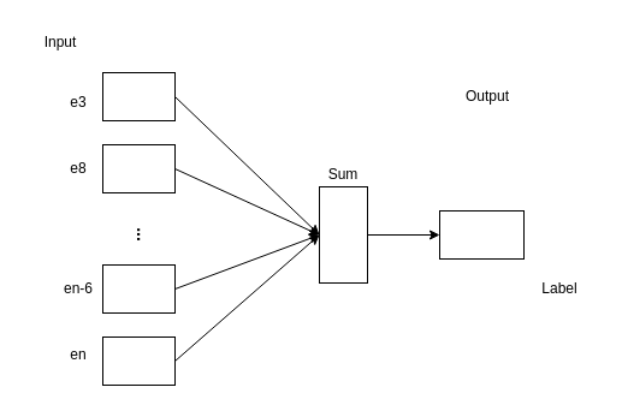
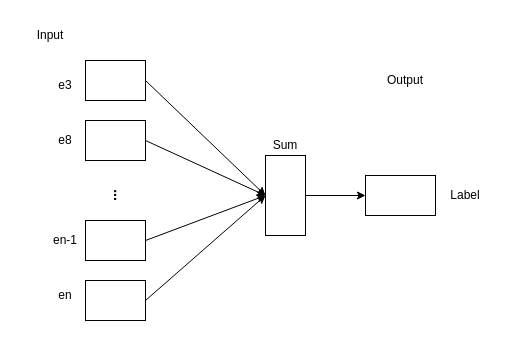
  <mxCell id="0" />
  <mxCell id="1" parent="0" />
  <mxCell id="2" style="rounded=0;orthogonalLoop=1;jettySize=auto;html=1;exitX=1;exitY=0.5;exitDx=0;exitDy=0;entryX=0;entryY=0.5;entryDx=0;entryDy=0;" edge="1" parent="1" source="3" target="16"><mxGeometry relative="1" as="geometry" /></mxCell>
  <mxCell id="3" value="" style="rounded=0;whiteSpace=wrap;html=1;" vertex="1" parent="1"><mxGeometry x="85" y="60" width="60" height="40" as="geometry" /></mxCell>
  <mxCell id="4" style="rounded=0;orthogonalLoop=1;jettySize=auto;html=1;exitX=1;exitY=0.5;exitDx=0;exitDy=0;entryX=0;entryY=0.5;entryDx=0;entryDy=0;" edge="1" parent="1" source="5" target="16"><mxGeometry relative="1" as="geometry" /></mxCell>
  <mxCell id="5" value="" style="rounded=0;whiteSpace=wrap;html=1;" vertex="1" parent="1"><mxGeometry x="85" y="120" width="60" height="40" as="geometry" /></mxCell>
  <mxCell id="6" style="rounded=0;orthogonalLoop=1;jettySize=auto;html=1;exitX=1;exitY=0.5;exitDx=0;exitDy=0;entryX=0;entryY=0.5;entryDx=0;entryDy=0;" edge="1" parent="1" source="7" target="16"><mxGeometry relative="1" as="geometry" /></mxCell>
  <mxCell id="7" value="" style="rounded=0;whiteSpace=wrap;html=1;" vertex="1" parent="1"><mxGeometry x="85" y="220" width="60" height="40" as="geometry" /></mxCell>
  <mxCell id="8" style="rounded=0;orthogonalLoop=1;jettySize=auto;html=1;exitX=1;exitY=0.5;exitDx=0;exitDy=0;entryX=0;entryY=0.5;entryDx=0;entryDy=0;" edge="1" parent="1" source="9" target="16"><mxGeometry relative="1" as="geometry" /></mxCell>
  <mxCell id="9" value="" style="rounded=0;whiteSpace=wrap;html=1;" vertex="1" parent="1"><mxGeometry x="85" y="280" width="60" height="40" as="geometry" /></mxCell>
  <mxCell id="10" value="..." style="text;html=1;strokeColor=none;fillColor=none;align=center;verticalAlign=middle;whiteSpace=wrap;rounded=0;rotation=90;fontSize=14;fontStyle=1" vertex="1" parent="1"><mxGeometry x="89" y="180" width="60" height="30" as="geometry" /></mxCell>
  <mxCell id="11" value="e3" style="text;html=1;strokeColor=none;fillColor=none;align=center;verticalAlign=middle;whiteSpace=wrap;rounded=0;" vertex="1" parent="1"><mxGeometry x="35" y="70" width="60" height="30" as="geometry" /></mxCell>
  <mxCell id="12" value="e8" style="text;html=1;strokeColor=none;fillColor=none;align=center;verticalAlign=middle;whiteSpace=wrap;rounded=0;" vertex="1" parent="1"><mxGeometry x="35" y="125" width="60" height="30" as="geometry" /></mxCell>
- <mxCell id="13" value="en-6" style="text;html=1;strokeColor=none;fillColor=none;align=center;verticalAlign=middle;whiteSpace=wrap;rounded=0;" vertex="1" parent="1"><mxGeometry x="35" y="225" width="60" height="30" as="geometry" /></mxCell>
+ <mxCell id="13" value="en-1" style="text;html=1;strokeColor=none;fillColor=none;align=center;verticalAlign=middle;whiteSpace=wrap;rounded=0;" vertex="1" parent="1"><mxGeometry x="35" y="225" width="60" height="30" as="geometry" /></mxCell>
  <mxCell id="14" value="en" style="text;html=1;strokeColor=none;fillColor=none;align=center;verticalAlign=middle;whiteSpace=wrap;rounded=0;" vertex="1" parent="1"><mxGeometry x="35" y="280" width="60" height="30" as="geometry" /></mxCell>
  <mxCell id="15" style="edgeStyle=orthogonalEdgeStyle;rounded=0;orthogonalLoop=1;jettySize=auto;html=1;exitX=1;exitY=0.5;exitDx=0;exitDy=0;entryX=0;entryY=0.5;entryDx=0;entryDy=0;" edge="1" parent="1" source="16" target="18"><mxGeometry relative="1" as="geometry" /></mxCell>
  <mxCell id="16" value="" style="rounded=0;whiteSpace=wrap;html=1;" vertex="1" parent="1"><mxGeometry x="265" y="155" width="40" height="80" as="geometry" /></mxCell>
  <mxCell id="17" value="Sum" style="text;html=1;strokeColor=none;fillColor=none;align=center;verticalAlign=middle;whiteSpace=wrap;rounded=0;" vertex="1" parent="1"><mxGeometry x="255" y="130" width="60" height="30" as="geometry" /></mxCell>
  <mxCell id="18" value="" style="rounded=0;whiteSpace=wrap;html=1;" vertex="1" parent="1"><mxGeometry x="365" y="175" width="70" height="40" as="geometry" /></mxCell>
- <mxCell id="19" value="Label" style="text;html=1;strokeColor=none;fillColor=none;align=center;verticalAlign=middle;whiteSpace=wrap;rounded=0;" vertex="1" parent="1"><mxGeometry x="435" y="225" width="60" height="30" as="geometry" /></mxCell>
+ <mxCell id="19" value="Label" style="text;html=1;strokeColor=none;fillColor=none;align=center;verticalAlign=middle;whiteSpace=wrap;rounded=0;" vertex="1" parent="1"><mxGeometry x="435" y="180" width="60" height="30" as="geometry" /></mxCell>
  <mxCell id="20" value="Input" style="text;html=1;strokeColor=none;fillColor=none;align=center;verticalAlign=middle;whiteSpace=wrap;rounded=0;" vertex="1" parent="1"><mxGeometry x="20" y="20" width="60" height="30" as="geometry" /></mxCell>
  <mxCell id="21" value="Output" style="text;html=1;strokeColor=none;fillColor=none;align=center;verticalAlign=middle;whiteSpace=wrap;rounded=0;" vertex="1" parent="1"><mxGeometry x="375" y="65" width="60" height="30" as="geometry" /></mxCell>
